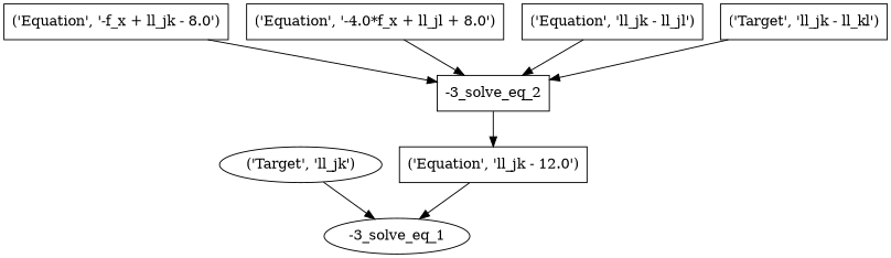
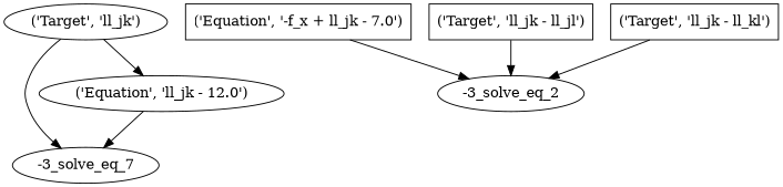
  digraph {
    node [shape=box]
    n1 [label="('Target', 'll_jk')" shape=ellipse]
-   n2 [label="-3_solve_eq_1" shape=""]
-   n3 [label="('Equation', 'll_jk - 12.0')"]
-   n4 [label="-3_solve_eq_2"]
-   n5 [label="('Equation', '-f_x + ll_jk - 8.0')"]
-   n6 [label="('Equation', '-4.0*f_x + ll_jl + 8.0')"]
-   n7 [label="('Equation', 'll_jk - ll_jl')"]
+   n2 [label="-3_solve_eq_7" shape=""]
+   n3 [label="('Equation', 'll_jk - 12.0')" shape=ellipse]
+   n4 [label="-3_solve_eq_2" shape=""]
+   n5 [label="('Equation', '-f_x + ll_jk - 7.0')"]
+   n7 [label="('Target', 'll_jk - ll_jl')"]
    n8 [label="('Target', 'll_jk - ll_kl')"]
    n1 -> n2
    n3 -> n2
-   n4 -> n3
+   n1 -> n3
    n5 -> n4
-   n6 -> n4
    n7 -> n4
    n8 -> n4
  }
